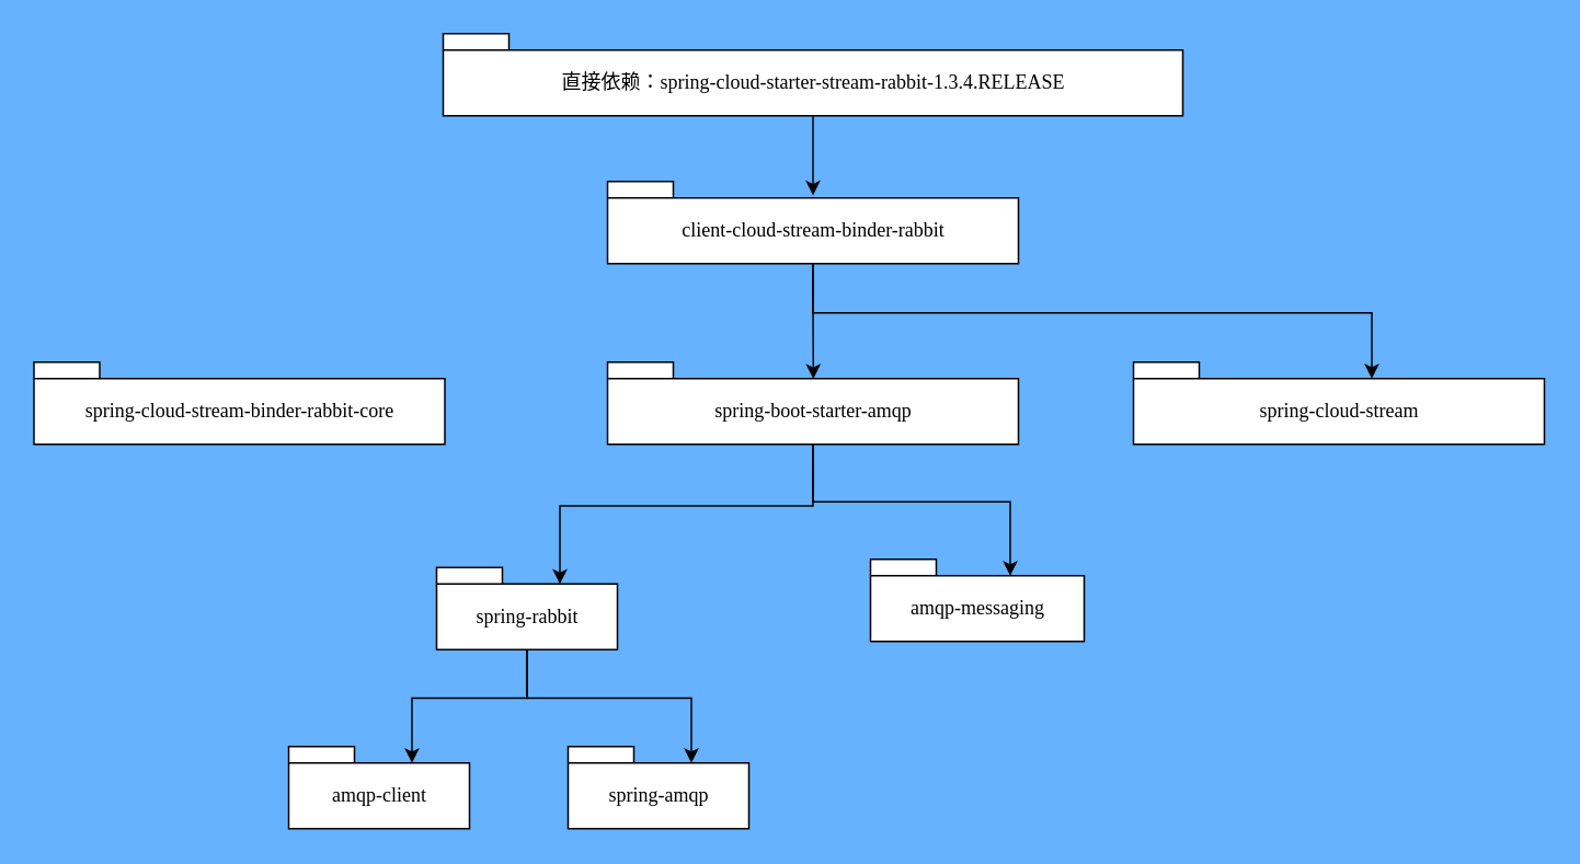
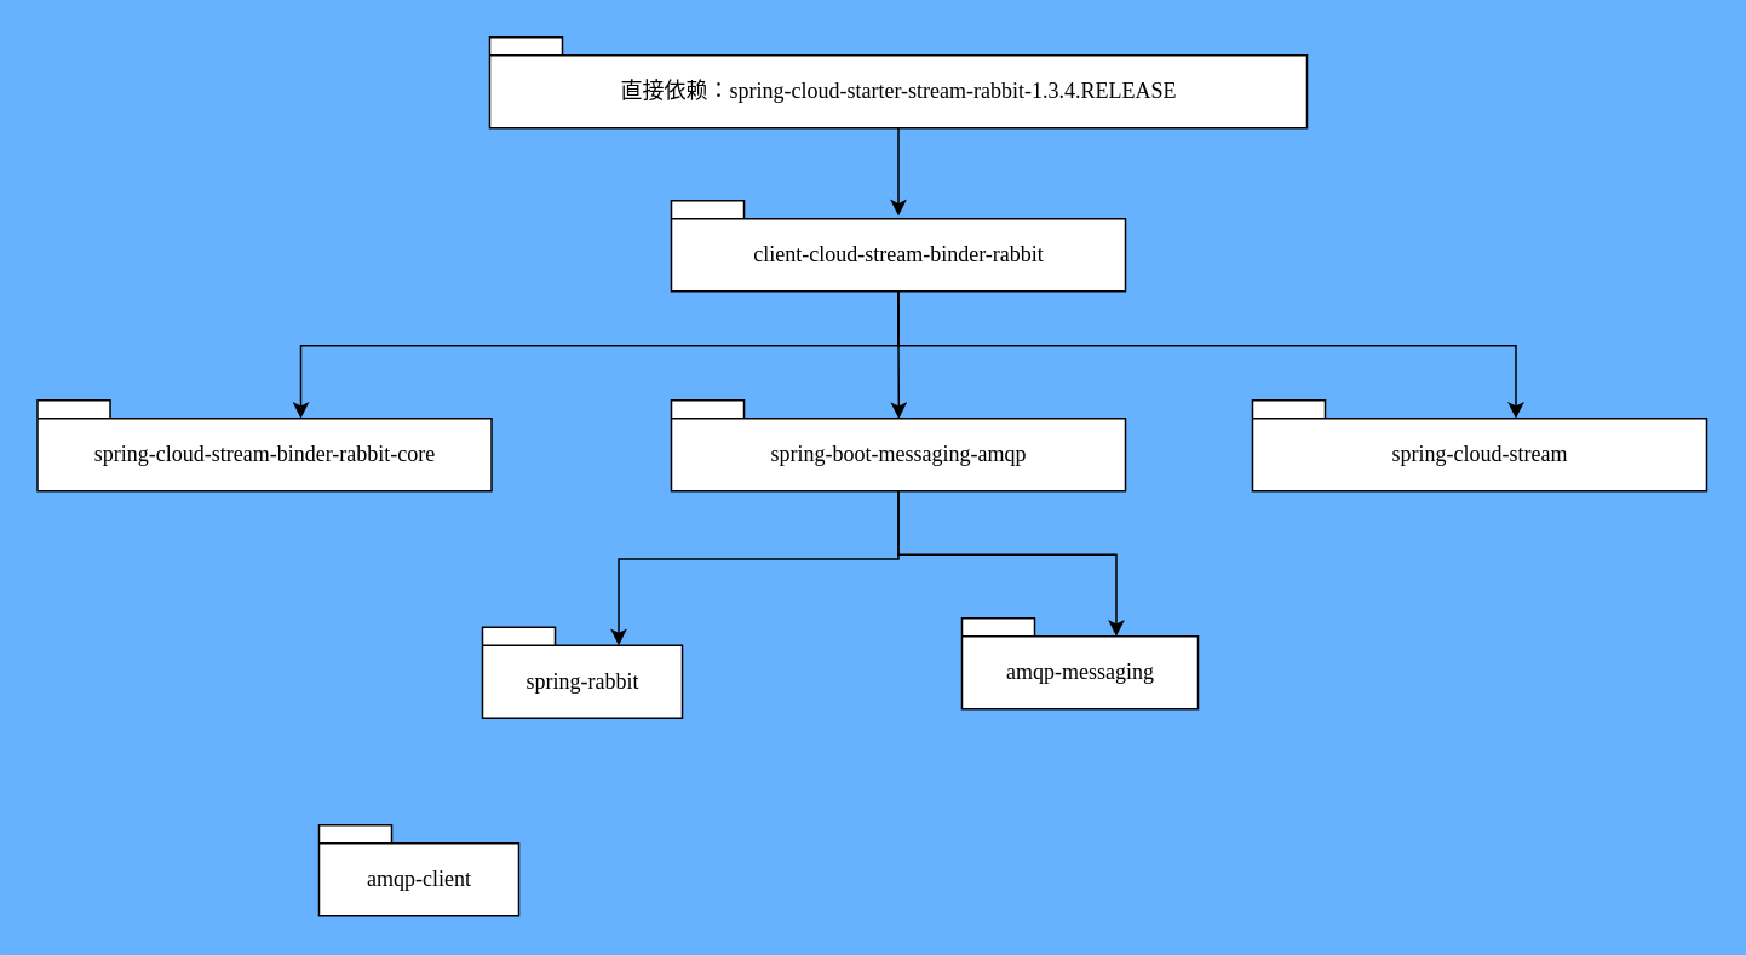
  <mxCell id="0" />
  <mxCell id="1" parent="0" />
  <mxCell id="2" style="edgeStyle=orthogonalEdgeStyle;rounded=0;orthogonalLoop=1;jettySize=auto;html=1;entryX=0.5;entryY=0.169;entryDx=0;entryDy=0;entryPerimeter=0;fontFamily=Comic Sans MS;" edge="1" parent="1" source="3" target="7"><mxGeometry relative="1" as="geometry" /></mxCell>
  <mxCell id="3" value="&lt;span style=&quot;font-weight: normal;&quot;&gt;&lt;font face=&quot;Comic Sans MS&quot; style=&quot;&quot;&gt;直接依赖&lt;/font&gt;&lt;font face=&quot;Comic Sans MS&quot; style=&quot;&quot;&gt;：spring-cloud-starter-stream-rabbit-1.3.4.RELEASE&lt;/font&gt;&lt;/span&gt;" style="shape=folder;fontStyle=1;spacingTop=10;tabWidth=40;tabHeight=10;tabPosition=left;html=1;" vertex="1" parent="1"><mxGeometry x="269" y="20" width="450" height="50" as="geometry" /></mxCell>
+ <mxCell id="4" style="edgeStyle=orthogonalEdgeStyle;rounded=0;orthogonalLoop=1;jettySize=auto;html=1;entryX=0;entryY=0;entryDx=145;entryDy=10;entryPerimeter=0;fontFamily=Comic Sans MS;exitX=0.5;exitY=1;exitDx=0;exitDy=0;exitPerimeter=0;" edge="1" parent="1" source="7" target="8"><mxGeometry relative="1" as="geometry" /></mxCell>
  <mxCell id="5" style="edgeStyle=orthogonalEdgeStyle;rounded=0;orthogonalLoop=1;jettySize=auto;html=1;entryX=0;entryY=0;entryDx=145;entryDy=10;entryPerimeter=0;fontFamily=Comic Sans MS;exitX=0.5;exitY=1;exitDx=0;exitDy=0;exitPerimeter=0;" edge="1" parent="1" source="7" target="18"><mxGeometry relative="1" as="geometry" /></mxCell>
  <mxCell id="6" style="edgeStyle=orthogonalEdgeStyle;rounded=0;orthogonalLoop=1;jettySize=auto;html=1;entryX=0.501;entryY=0.203;entryDx=0;entryDy=0;entryPerimeter=0;fontFamily=Comic Sans MS;" edge="1" parent="1" source="7" target="11"><mxGeometry relative="1" as="geometry" /></mxCell>
  <mxCell id="7" value="&lt;font face=&quot;Comic Sans MS&quot; style=&quot;font-weight: normal;&quot;&gt;client-cloud-stream-binder-rabbit&lt;/font&gt;" style="shape=folder;fontStyle=1;spacingTop=10;tabWidth=40;tabHeight=10;tabPosition=left;html=1;" vertex="1" parent="1"><mxGeometry x="369" y="110" width="250" height="50" as="geometry" /></mxCell>
  <mxCell id="8" value="&lt;font face=&quot;Comic Sans MS&quot; style=&quot;font-weight: normal;&quot;&gt;spring-cloud-stream-binder-rabbit-core&lt;/font&gt;" style="shape=folder;fontStyle=1;spacingTop=10;tabWidth=40;tabHeight=10;tabPosition=left;html=1;" vertex="1" parent="1"><mxGeometry x="20" y="220" width="250" height="50" as="geometry" /></mxCell>
  <mxCell id="9" style="edgeStyle=orthogonalEdgeStyle;rounded=0;orthogonalLoop=1;jettySize=auto;html=1;entryX=0;entryY=0;entryDx=75;entryDy=10;entryPerimeter=0;fontFamily=Comic Sans MS;" edge="1" parent="1" source="11" target="14"><mxGeometry relative="1" as="geometry" /></mxCell>
  <mxCell id="10" style="edgeStyle=orthogonalEdgeStyle;rounded=0;orthogonalLoop=1;jettySize=auto;html=1;entryX=0;entryY=0;entryDx=85;entryDy=10;entryPerimeter=0;fontFamily=Comic Sans MS;" edge="1" parent="1" source="11" target="15"><mxGeometry relative="1" as="geometry" /></mxCell>
- <mxCell id="11" value="&lt;font face=&quot;Comic Sans MS&quot; style=&quot;font-weight: normal;&quot;&gt;spring-boot-starter-amqp&lt;/font&gt;" style="shape=folder;fontStyle=1;spacingTop=10;tabWidth=40;tabHeight=10;tabPosition=left;html=1;" vertex="1" parent="1"><mxGeometry x="369" y="220" width="250" height="50" as="geometry" /></mxCell>
- <mxCell id="12" style="edgeStyle=orthogonalEdgeStyle;rounded=0;orthogonalLoop=1;jettySize=auto;html=1;entryX=0;entryY=0;entryDx=75;entryDy=10;entryPerimeter=0;fontFamily=Comic Sans MS;" edge="1" parent="1" source="14" target="16"><mxGeometry relative="1" as="geometry" /></mxCell>
- <mxCell id="13" style="edgeStyle=orthogonalEdgeStyle;rounded=0;orthogonalLoop=1;jettySize=auto;html=1;entryX=0;entryY=0;entryDx=75;entryDy=10;entryPerimeter=0;fontFamily=Comic Sans MS;" edge="1" parent="1" source="14" target="17"><mxGeometry relative="1" as="geometry" /></mxCell>
+ <mxCell id="11" value="&lt;font face=&quot;Comic Sans MS&quot; style=&quot;font-weight: normal;&quot;&gt;spring-boot-messaging-amqp&lt;/font&gt;" style="shape=folder;fontStyle=1;spacingTop=10;tabWidth=40;tabHeight=10;tabPosition=left;html=1;" vertex="1" parent="1"><mxGeometry x="369" y="220" width="250" height="50" as="geometry" /></mxCell>
  <mxCell id="14" value="&lt;font face=&quot;Comic Sans MS&quot; style=&quot;font-weight: normal;&quot;&gt;spring-rabbit&lt;/font&gt;" style="shape=folder;fontStyle=1;spacingTop=10;tabWidth=40;tabHeight=10;tabPosition=left;html=1;" vertex="1" parent="1"><mxGeometry x="265" y="345" width="110" height="50" as="geometry" /></mxCell>
  <mxCell id="15" value="&lt;font face=&quot;Comic Sans MS&quot; style=&quot;font-weight: normal;&quot;&gt;amqp-messaging&lt;/font&gt;" style="shape=folder;fontStyle=1;spacingTop=10;tabWidth=40;tabHeight=10;tabPosition=left;html=1;" vertex="1" parent="1"><mxGeometry x="529" y="340" width="130" height="50" as="geometry" /></mxCell>
  <mxCell id="16" value="&lt;font face=&quot;Comic Sans MS&quot; style=&quot;font-weight: normal;&quot;&gt;amqp-client&lt;/font&gt;" style="shape=folder;fontStyle=1;spacingTop=10;tabWidth=40;tabHeight=10;tabPosition=left;html=1;" vertex="1" parent="1"><mxGeometry x="175" y="454" width="110" height="50" as="geometry" /></mxCell>
- <mxCell id="17" value="&lt;font face=&quot;Comic Sans MS&quot; style=&quot;font-weight: normal;&quot;&gt;spring-amqp&lt;/font&gt;" style="shape=folder;fontStyle=1;spacingTop=10;tabWidth=40;tabHeight=10;tabPosition=left;html=1;" vertex="1" parent="1"><mxGeometry x="345" y="454" width="110" height="50" as="geometry" /></mxCell>
  <mxCell id="18" value="&lt;font face=&quot;Comic Sans MS&quot; style=&quot;font-weight: normal;&quot;&gt;spring-cloud-stream&lt;/font&gt;" style="shape=folder;fontStyle=1;spacingTop=10;tabWidth=40;tabHeight=10;tabPosition=left;html=1;" vertex="1" parent="1"><mxGeometry x="689" y="220" width="250" height="50" as="geometry" /></mxCell>
